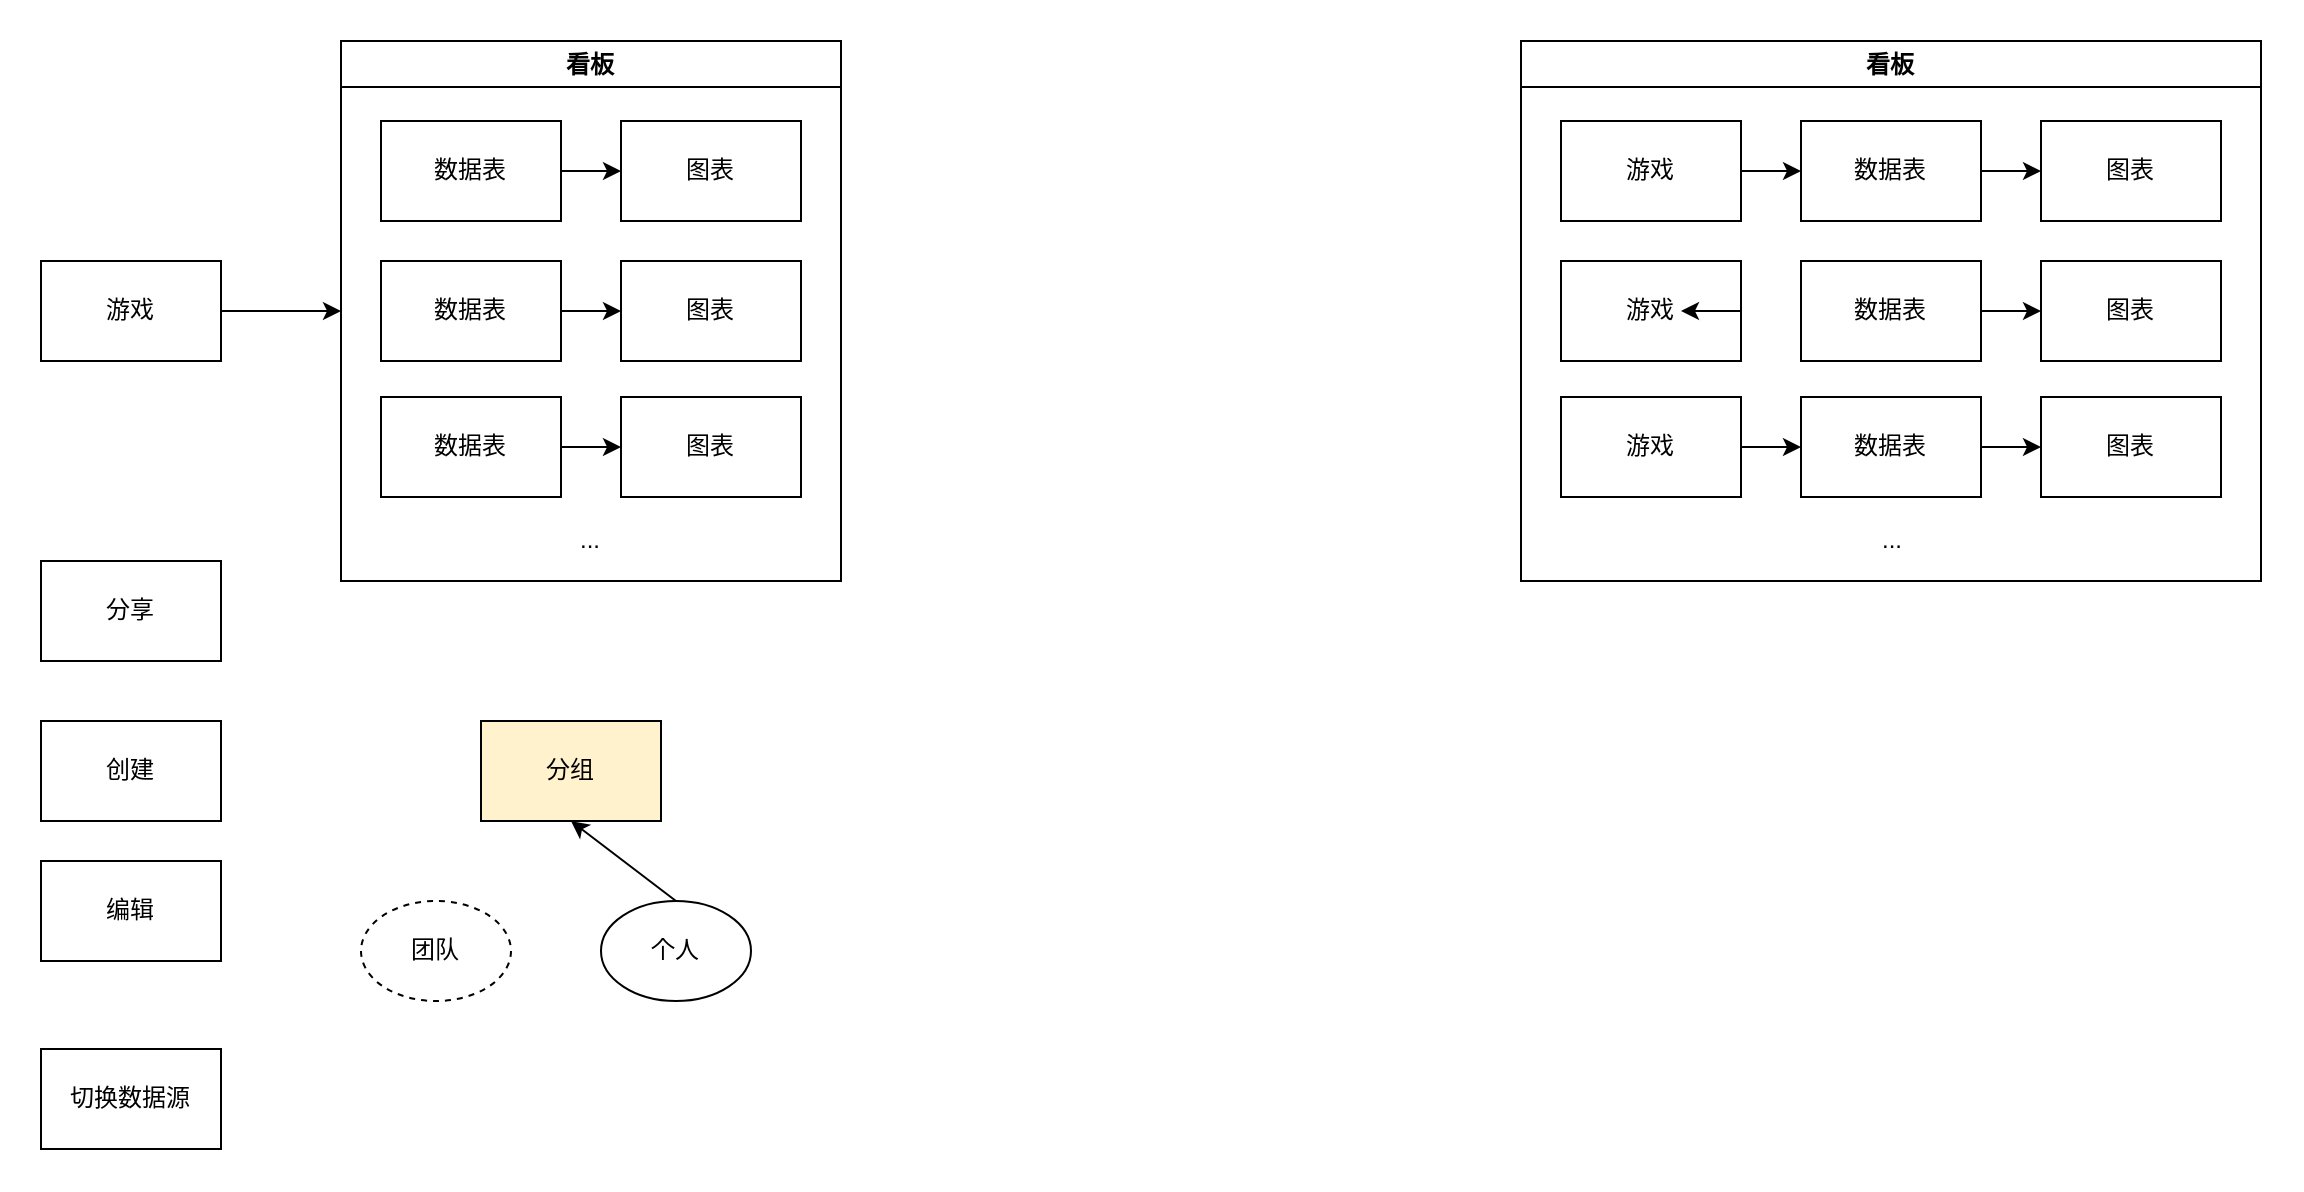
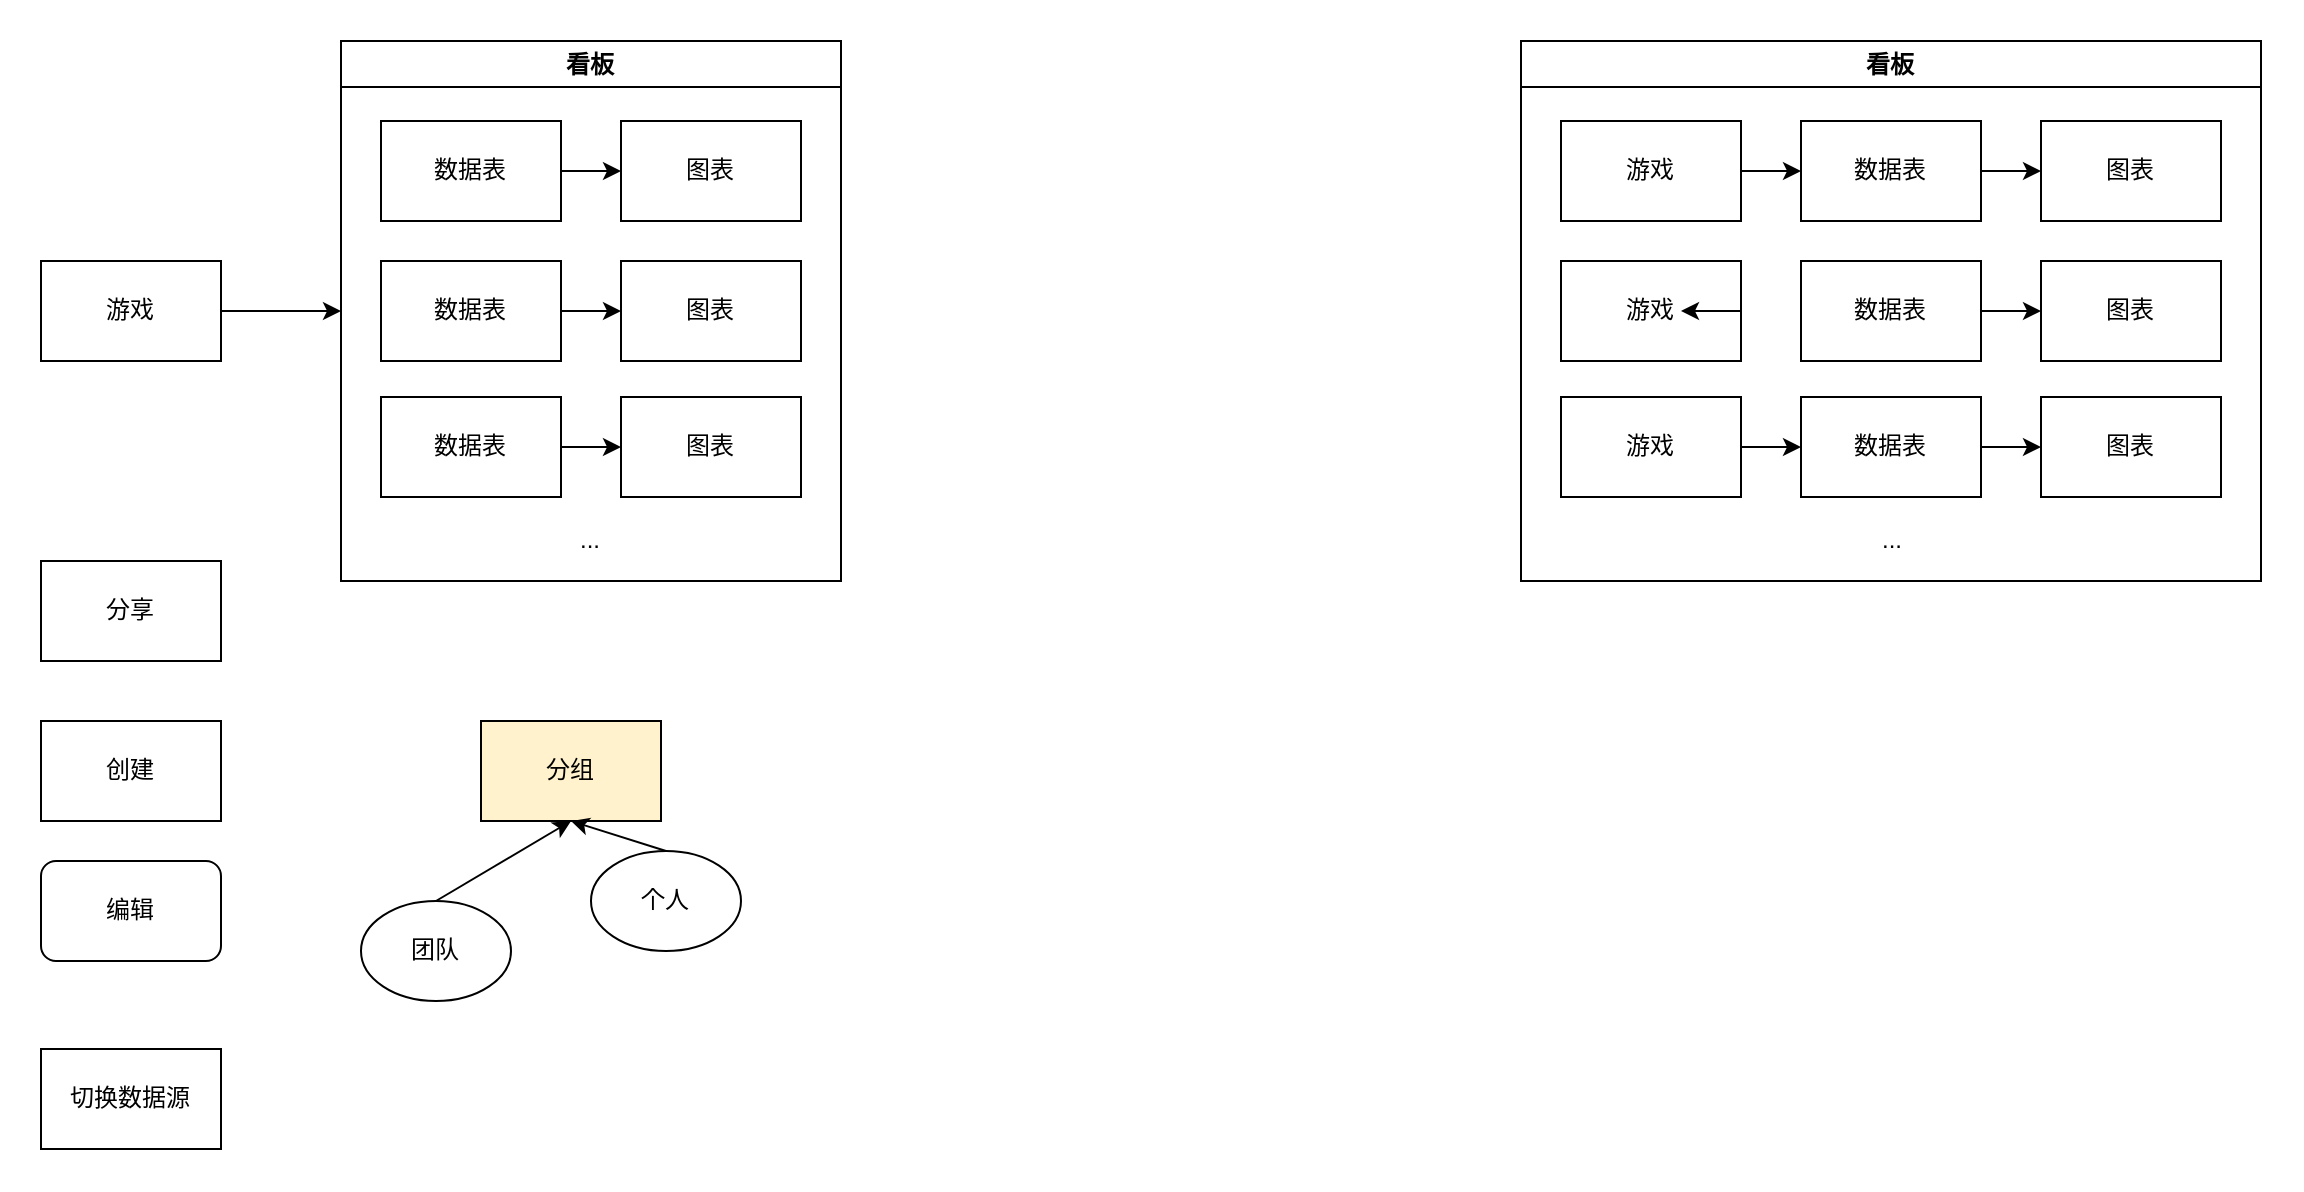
  <mxCell id="0" />
  <mxCell id="1" parent="0" />
  <mxCell id="2" value="" style="edgeStyle=orthogonalEdgeStyle;rounded=0;orthogonalLoop=1;jettySize=auto;html=1;entryX=0;entryY=0.5;entryDx=0;entryDy=0;" parent="1" source="3" target="4" edge="1"><mxGeometry relative="1" as="geometry"><mxPoint x="170" y="85" as="targetPoint" /></mxGeometry></mxCell>
  <mxCell id="3" value="游戏" style="rounded=0;whiteSpace=wrap;html=1;" parent="1" vertex="1"><mxGeometry x="20" y="130" width="90" height="50" as="geometry" /></mxCell>
  <mxCell id="4" value="看板" style="swimlane;" parent="1" vertex="1"><mxGeometry x="170" y="20" width="250" height="270" as="geometry"><mxRectangle x="320" y="120" width="60" height="23" as="alternateBounds" /></mxGeometry></mxCell>
  <mxCell id="5" value="" style="group" parent="4" vertex="1" connectable="0"><mxGeometry x="20" y="110" width="210" height="50" as="geometry" /></mxCell>
  <mxCell id="6" value="数据表" style="rounded=0;whiteSpace=wrap;html=1;" parent="5" vertex="1"><mxGeometry width="90" height="50" as="geometry" /></mxCell>
  <mxCell id="7" value="图表" style="rounded=0;whiteSpace=wrap;html=1;" parent="5" vertex="1"><mxGeometry x="120" width="90" height="50" as="geometry" /></mxCell>
  <mxCell id="8" value="" style="edgeStyle=orthogonalEdgeStyle;rounded=0;orthogonalLoop=1;jettySize=auto;html=1;" parent="5" source="6" target="7" edge="1"><mxGeometry relative="1" as="geometry" /></mxCell>
  <mxCell id="9" value="" style="group" parent="4" vertex="1" connectable="0"><mxGeometry x="20" y="178" width="210" height="50" as="geometry" /></mxCell>
  <mxCell id="10" value="数据表" style="rounded=0;whiteSpace=wrap;html=1;" parent="9" vertex="1"><mxGeometry width="90" height="50" as="geometry" /></mxCell>
  <mxCell id="11" value="图表" style="rounded=0;whiteSpace=wrap;html=1;" parent="9" vertex="1"><mxGeometry x="120" width="90" height="50" as="geometry" /></mxCell>
  <mxCell id="12" value="" style="edgeStyle=orthogonalEdgeStyle;rounded=0;orthogonalLoop=1;jettySize=auto;html=1;" parent="9" source="10" target="11" edge="1"><mxGeometry relative="1" as="geometry" /></mxCell>
  <mxCell id="13" value="" style="group" parent="4" vertex="1" connectable="0"><mxGeometry x="20" y="40" width="210" height="50" as="geometry" /></mxCell>
  <mxCell id="14" value="数据表" style="rounded=0;whiteSpace=wrap;html=1;" parent="13" vertex="1"><mxGeometry width="90" height="50" as="geometry" /></mxCell>
  <mxCell id="15" value="图表" style="rounded=0;whiteSpace=wrap;html=1;" parent="13" vertex="1"><mxGeometry x="120" width="90" height="50" as="geometry" /></mxCell>
  <mxCell id="16" value="" style="edgeStyle=orthogonalEdgeStyle;rounded=0;orthogonalLoop=1;jettySize=auto;html=1;" parent="13" source="14" target="15" edge="1"><mxGeometry relative="1" as="geometry" /></mxCell>
  <mxCell id="17" value="..." style="text;html=1;strokeColor=none;fillColor=none;align=center;verticalAlign=middle;whiteSpace=wrap;rounded=0;" parent="4" vertex="1"><mxGeometry x="105" y="240" width="40" height="20" as="geometry" /></mxCell>
  <mxCell id="18" value="分享" style="rounded=0;whiteSpace=wrap;html=1;" parent="1" vertex="1"><mxGeometry x="20" y="280" width="90" height="50" as="geometry" /></mxCell>
  <mxCell id="19" value="分组" style="rounded=0;whiteSpace=wrap;html=1;fillColor=#fff2cc;" parent="1" vertex="1"><mxGeometry x="240" y="360" width="90" height="50" as="geometry" /></mxCell>
- <mxCell id="21" value="团队" style="ellipse;whiteSpace=wrap;html=1;dashed=1;" parent="1" vertex="1"><mxGeometry x="180" y="450" width="75" height="50" as="geometry" /></mxCell>
+ <mxCell id="20" style="edgeStyle=none;rounded=0;orthogonalLoop=1;jettySize=auto;html=1;exitX=0.5;exitY=0;exitDx=0;exitDy=0;entryX=0.5;entryY=1;entryDx=0;entryDy=0;" parent="1" source="21" target="19" edge="1"><mxGeometry relative="1" as="geometry" /></mxCell>
+ <mxCell id="21" value="团队" style="ellipse;whiteSpace=wrap;html=1;" parent="1" vertex="1"><mxGeometry x="180" y="450" width="75" height="50" as="geometry" /></mxCell>
  <mxCell id="22" style="edgeStyle=none;rounded=0;orthogonalLoop=1;jettySize=auto;html=1;exitX=0.5;exitY=0;exitDx=0;exitDy=0;entryX=0.5;entryY=1;entryDx=0;entryDy=0;" parent="1" source="23" target="19" edge="1"><mxGeometry relative="1" as="geometry" /></mxCell>
- <mxCell id="23" value="个人" style="ellipse;whiteSpace=wrap;html=1;" parent="1" vertex="1"><mxGeometry x="300" y="450" width="75" height="50" as="geometry" /></mxCell>
+ <mxCell id="23" value="个人" style="ellipse;whiteSpace=wrap;html=1;" parent="1" vertex="1"><mxGeometry x="295" y="425" width="75" height="50" as="geometry" /></mxCell>
  <mxCell id="24" value="创建" style="rounded=0;whiteSpace=wrap;html=1;" parent="1" vertex="1"><mxGeometry x="20" y="360" width="90" height="50" as="geometry" /></mxCell>
- <mxCell id="25" value="编辑" style="rounded=0;whiteSpace=wrap;html=1;" parent="1" vertex="1"><mxGeometry x="20" y="430" width="90" height="50" as="geometry" /></mxCell>
+ <mxCell id="25" value="编辑" style="whiteSpace=wrap;html=1;rounded=1;" parent="1" vertex="1"><mxGeometry x="20" y="430" width="90" height="50" as="geometry" /></mxCell>
  <mxCell id="26" value="切换数据源" style="rounded=0;whiteSpace=wrap;html=1;" parent="1" vertex="1"><mxGeometry x="20" y="524" width="90" height="50" as="geometry" /></mxCell>
  <mxCell id="27" value="看板" style="swimlane;" parent="1" vertex="1"><mxGeometry x="760" y="20" width="370" height="270" as="geometry"><mxRectangle x="320" y="120" width="60" height="23" as="alternateBounds" /></mxGeometry></mxCell>
  <mxCell id="28" value="..." style="text;html=1;strokeColor=none;fillColor=none;align=center;verticalAlign=middle;whiteSpace=wrap;rounded=0;" parent="27" vertex="1"><mxGeometry x="166" y="240" width="40" height="20" as="geometry" /></mxCell>
  <mxCell id="29" value="" style="group" parent="27" vertex="1" connectable="0"><mxGeometry x="20" y="178" width="330" height="50" as="geometry" /></mxCell>
  <mxCell id="30" value="游戏" style="rounded=0;whiteSpace=wrap;html=1;" parent="29" vertex="1"><mxGeometry width="90" height="50" as="geometry" /></mxCell>
  <mxCell id="31" value="数据表" style="rounded=0;whiteSpace=wrap;html=1;" parent="29" vertex="1"><mxGeometry x="120" width="90" height="50" as="geometry" /></mxCell>
  <mxCell id="32" style="edgeStyle=none;rounded=0;orthogonalLoop=1;jettySize=auto;html=1;exitX=1;exitY=0.5;exitDx=0;exitDy=0;entryX=0;entryY=0.5;entryDx=0;entryDy=0;" parent="29" source="30" target="31" edge="1"><mxGeometry relative="1" as="geometry" /></mxCell>
  <mxCell id="33" value="图表" style="rounded=0;whiteSpace=wrap;html=1;" parent="29" vertex="1"><mxGeometry x="240" width="90" height="50" as="geometry" /></mxCell>
  <mxCell id="34" value="" style="edgeStyle=orthogonalEdgeStyle;rounded=0;orthogonalLoop=1;jettySize=auto;html=1;" parent="29" source="31" target="33" edge="1"><mxGeometry x="980" y="120" as="geometry" /></mxCell>
  <mxCell id="35" value="" style="group" parent="27" vertex="1" connectable="0"><mxGeometry x="20" y="40" width="330" height="50" as="geometry" /></mxCell>
  <mxCell id="36" value="游戏" style="rounded=0;whiteSpace=wrap;html=1;" parent="35" vertex="1"><mxGeometry width="90" height="50" as="geometry" /></mxCell>
  <mxCell id="37" value="数据表" style="rounded=0;whiteSpace=wrap;html=1;" parent="35" vertex="1"><mxGeometry x="120" width="90" height="50" as="geometry" /></mxCell>
  <mxCell id="38" style="edgeStyle=none;rounded=0;orthogonalLoop=1;jettySize=auto;html=1;exitX=1;exitY=0.5;exitDx=0;exitDy=0;entryX=0;entryY=0.5;entryDx=0;entryDy=0;" parent="35" source="36" target="37" edge="1"><mxGeometry x="860" y="120" as="geometry" /></mxCell>
  <mxCell id="39" value="图表" style="rounded=0;whiteSpace=wrap;html=1;" parent="35" vertex="1"><mxGeometry x="240" width="90" height="50" as="geometry" /></mxCell>
  <mxCell id="40" value="" style="edgeStyle=orthogonalEdgeStyle;rounded=0;orthogonalLoop=1;jettySize=auto;html=1;" parent="35" source="37" target="39" edge="1"><mxGeometry x="980" y="120" as="geometry" /></mxCell>
  <mxCell id="41" value="" style="group" parent="27" vertex="1" connectable="0"><mxGeometry x="20" y="110" width="330" height="50" as="geometry" /></mxCell>
  <mxCell id="42" value="游戏" style="rounded=0;whiteSpace=wrap;html=1;" parent="41" vertex="1"><mxGeometry width="90" height="50" as="geometry" /></mxCell>
  <mxCell id="43" value="数据表" style="rounded=0;whiteSpace=wrap;html=1;" parent="41" vertex="1"><mxGeometry x="120" width="90" height="50" as="geometry" /></mxCell>
  <mxCell id="44" value="图表" style="rounded=0;whiteSpace=wrap;html=1;" parent="41" vertex="1"><mxGeometry x="240" width="90" height="50" as="geometry" /></mxCell>
  <mxCell id="45" value="" style="edgeStyle=orthogonalEdgeStyle;rounded=0;orthogonalLoop=1;jettySize=auto;html=1;" parent="41" source="43" target="44" edge="1"><mxGeometry x="980" y="120" as="geometry" /></mxCell>
  <mxCell id="46" style="edgeStyle=none;rounded=0;orthogonalLoop=1;jettySize=auto;html=1;exitX=1;exitY=0.5;exitDx=0;exitDy=0;" parent="1" source="42" edge="1"><mxGeometry relative="1" as="geometry"><mxPoint x="840" y="155" as="targetPoint" /></mxGeometry></mxCell>
